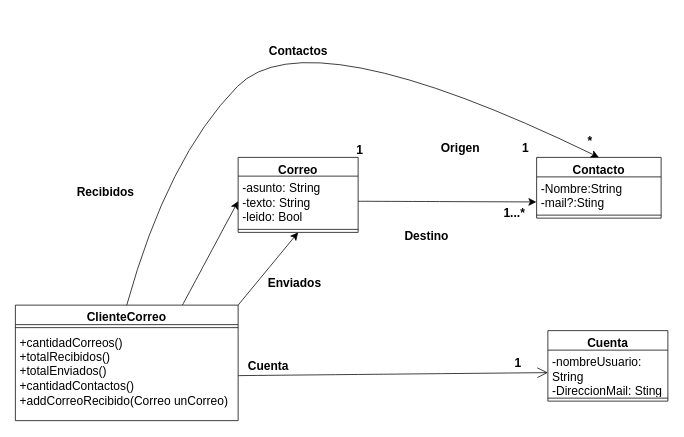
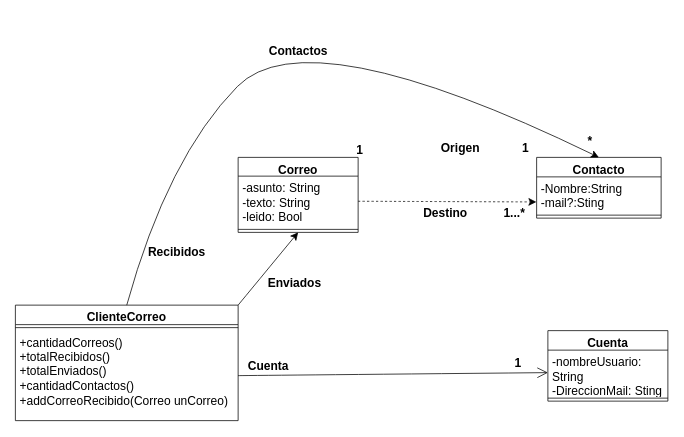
  <mxCell id="0" />
  <mxCell id="1" parent="0" />
  <mxCell id="2" value="Correo&lt;br&gt;" style="swimlane;fontStyle=1;align=center;verticalAlign=top;childLayout=stackLayout;horizontal=1;startSize=25;horizontalStack=0;resizeParent=1;resizeParentMax=0;resizeLast=0;collapsible=1;marginBottom=0;whiteSpace=wrap;html=1;fontSize=16;" vertex="1" parent="1"><mxGeometry x="317" y="209" width="160" height="100" as="geometry" /></mxCell>
  <mxCell id="3" value="-asunto: String&lt;br&gt;-texto: String&lt;br&gt;-leido: Bool" style="text;strokeColor=none;fillColor=none;align=left;verticalAlign=top;spacingLeft=4;spacingRight=4;overflow=hidden;rotatable=0;points=[[0,0.5],[1,0.5]];portConstraint=eastwest;whiteSpace=wrap;html=1;fontSize=16;" vertex="1" parent="2"><mxGeometry y="25" width="160" height="67" as="geometry" /></mxCell>
  <mxCell id="4" value="" style="line;strokeWidth=1;fillColor=none;align=left;verticalAlign=middle;spacingTop=-1;spacingLeft=3;spacingRight=3;rotatable=0;labelPosition=right;points=[];portConstraint=eastwest;strokeColor=inherit;fontSize=16;" vertex="1" parent="2"><mxGeometry y="92" width="160" height="8" as="geometry" /></mxCell>
  <mxCell id="5" value="Contacto" style="swimlane;fontStyle=1;align=center;verticalAlign=top;childLayout=stackLayout;horizontal=1;startSize=26;horizontalStack=0;resizeParent=1;resizeParentMax=0;resizeLast=0;collapsible=1;marginBottom=0;whiteSpace=wrap;html=1;fontSize=16;" vertex="1" parent="1"><mxGeometry x="715" y="209" width="166" height="81" as="geometry" /></mxCell>
  <mxCell id="6" value="-Nombre:String&lt;br&gt;-mail?:Sting" style="text;strokeColor=none;fillColor=none;align=left;verticalAlign=top;spacingLeft=4;spacingRight=4;overflow=hidden;rotatable=0;points=[[0,0.5],[1,0.5]];portConstraint=eastwest;whiteSpace=wrap;html=1;fontSize=16;" vertex="1" parent="5"><mxGeometry y="26" width="166" height="47" as="geometry" /></mxCell>
  <mxCell id="7" value="" style="line;strokeWidth=1;fillColor=none;align=left;verticalAlign=middle;spacingTop=-1;spacingLeft=3;spacingRight=3;rotatable=0;labelPosition=right;points=[];portConstraint=eastwest;strokeColor=inherit;fontSize=16;" vertex="1" parent="5"><mxGeometry y="73" width="166" height="8" as="geometry" /></mxCell>
  <mxCell id="8" value="Cuenta" style="swimlane;fontStyle=1;align=center;verticalAlign=top;childLayout=stackLayout;horizontal=1;startSize=26;horizontalStack=0;resizeParent=1;resizeParentMax=0;resizeLast=0;collapsible=1;marginBottom=0;whiteSpace=wrap;html=1;fontSize=16;" vertex="1" parent="1"><mxGeometry x="730" y="440" width="160" height="94" as="geometry" /></mxCell>
  <mxCell id="9" value="-nombreUsuario: String&lt;br&gt;-DireccionMail: Sting" style="text;strokeColor=none;fillColor=none;align=left;verticalAlign=top;spacingLeft=4;spacingRight=4;overflow=hidden;rotatable=0;points=[[0,0.5],[1,0.5]];portConstraint=eastwest;whiteSpace=wrap;html=1;fontSize=16;" vertex="1" parent="8"><mxGeometry y="26" width="160" height="60" as="geometry" /></mxCell>
  <mxCell id="10" value="" style="line;strokeWidth=1;fillColor=none;align=left;verticalAlign=middle;spacingTop=-1;spacingLeft=3;spacingRight=3;rotatable=0;labelPosition=right;points=[];portConstraint=eastwest;strokeColor=inherit;fontSize=16;" vertex="1" parent="8"><mxGeometry y="86" width="160" height="8" as="geometry" /></mxCell>
- <mxCell id="11" style="edgeStyle=none;curved=1;rounded=0;orthogonalLoop=1;jettySize=auto;html=1;exitX=0.75;exitY=0;exitDx=0;exitDy=0;entryX=0;entryY=0.5;entryDx=0;entryDy=0;fontSize=12;startSize=8;endSize=8;" edge="1" parent="1" source="13" target="3"><mxGeometry relative="1" as="geometry" /></mxCell>
  <mxCell id="12" style="edgeStyle=none;curved=1;rounded=0;orthogonalLoop=1;jettySize=auto;html=1;exitX=1;exitY=0;exitDx=0;exitDy=0;fontSize=12;startSize=8;endSize=8;entryX=0.5;entryY=1;entryDx=0;entryDy=0;" edge="1" parent="1" source="13" target="2"><mxGeometry relative="1" as="geometry"><mxPoint x="375" y="349" as="targetPoint" /></mxGeometry></mxCell>
  <mxCell id="13" value="ClienteCorreo" style="swimlane;fontStyle=1;align=center;verticalAlign=top;childLayout=stackLayout;horizontal=1;startSize=26;horizontalStack=0;resizeParent=1;resizeParentMax=0;resizeLast=0;collapsible=1;marginBottom=0;whiteSpace=wrap;html=1;fontSize=16;" vertex="1" parent="1"><mxGeometry x="20" y="406" width="297" height="154" as="geometry" /></mxCell>
  <mxCell id="14" value="" style="line;strokeWidth=1;fillColor=none;align=left;verticalAlign=middle;spacingTop=-1;spacingLeft=3;spacingRight=3;rotatable=0;labelPosition=right;points=[];portConstraint=eastwest;strokeColor=inherit;fontSize=16;" vertex="1" parent="13"><mxGeometry y="26" width="297" height="8" as="geometry" /></mxCell>
  <mxCell id="15" value="+cantidadCorreos()&lt;br&gt;+totalRecibidos()&lt;br&gt;+totalEnviados()&lt;br&gt;+cantidadContactos()&lt;br&gt;+addCorreoRecibido(Correo unCorreo)" style="text;strokeColor=none;fillColor=none;align=left;verticalAlign=top;spacingLeft=4;spacingRight=4;overflow=hidden;rotatable=0;points=[[0,0.5],[1,0.5]];portConstraint=eastwest;whiteSpace=wrap;html=1;fontSize=16;" vertex="1" parent="13"><mxGeometry y="34" width="297" height="120" as="geometry" /></mxCell>
  <mxCell id="16" value="" style="endArrow=open;endFill=1;endSize=12;html=1;rounded=0;fontSize=12;curved=1;exitX=1;exitY=0.5;exitDx=0;exitDy=0;entryX=0;entryY=0.5;entryDx=0;entryDy=0;" edge="1" parent="1" source="15" target="9"><mxGeometry width="160" relative="1" as="geometry"><mxPoint x="355" y="445" as="sourcePoint" /><mxPoint x="515" y="445" as="targetPoint" /></mxGeometry></mxCell>
  <mxCell id="17" value="Cuenta" style="text;align=center;fontStyle=1;verticalAlign=middle;spacingLeft=3;spacingRight=3;strokeColor=none;rotatable=0;points=[[0,0.5],[1,0.5]];portConstraint=eastwest;html=1;fontSize=16;" vertex="1" parent="1"><mxGeometry x="317" y="474" width="80" height="26" as="geometry" /></mxCell>
  <mxCell id="18" value="1" style="text;align=center;fontStyle=1;verticalAlign=middle;spacingLeft=3;spacingRight=3;strokeColor=none;rotatable=0;points=[[0,0.5],[1,0.5]];portConstraint=eastwest;html=1;fontSize=16;" vertex="1" parent="1"><mxGeometry x="650" y="470" width="80" height="26" as="geometry" /></mxCell>
- <mxCell id="19" value="Recibidos" style="text;align=center;fontStyle=1;verticalAlign=middle;spacingLeft=3;spacingRight=3;strokeColor=none;rotatable=0;points=[[0,0.5],[1,0.5]];portConstraint=eastwest;html=1;fontSize=16;" vertex="1" parent="1"><mxGeometry x="100" y="242" width="80" height="26" as="geometry" /></mxCell>
+ <mxCell id="19" value="Recibidos" style="text;align=center;fontStyle=1;verticalAlign=middle;spacingLeft=3;spacingRight=3;strokeColor=none;rotatable=0;points=[[0,0.5],[1,0.5]];portConstraint=eastwest;html=1;fontSize=16;" vertex="1" parent="1"><mxGeometry x="195" y="322" width="80" height="26" as="geometry" /></mxCell>
  <mxCell id="20" value="Enviados" style="text;align=center;fontStyle=1;verticalAlign=middle;spacingLeft=3;spacingRight=3;strokeColor=none;rotatable=0;points=[[0,0.5],[1,0.5]];portConstraint=eastwest;html=1;fontSize=16;" vertex="1" parent="1"><mxGeometry x="352" y="363" width="80" height="26" as="geometry" /></mxCell>
  <mxCell id="21" value="Origen" style="text;align=center;fontStyle=1;verticalAlign=middle;spacingLeft=3;spacingRight=3;strokeColor=none;rotatable=0;points=[[0,0.5],[1,0.5]];portConstraint=eastwest;html=1;fontSize=16;" vertex="1" parent="1"><mxGeometry x="573" y="183" width="80" height="26" as="geometry" /></mxCell>
  <mxCell id="22" value="1" style="text;align=center;fontStyle=1;verticalAlign=middle;spacingLeft=3;spacingRight=3;strokeColor=none;rotatable=0;points=[[0,0.5],[1,0.5]];portConstraint=eastwest;html=1;fontSize=16;" vertex="1" parent="1"><mxGeometry x="439" y="186" width="80" height="26" as="geometry" /></mxCell>
  <mxCell id="23" value="1" style="text;align=center;fontStyle=1;verticalAlign=middle;spacingLeft=3;spacingRight=3;strokeColor=none;rotatable=0;points=[[0,0.5],[1,0.5]];portConstraint=eastwest;html=1;fontSize=16;" vertex="1" parent="1"><mxGeometry x="660" y="183" width="80" height="26" as="geometry" /></mxCell>
- <mxCell id="24" style="edgeStyle=none;curved=1;rounded=0;orthogonalLoop=1;jettySize=auto;html=1;exitX=1;exitY=0.5;exitDx=0;exitDy=0;entryX=-0.002;entryY=0.711;entryDx=0;entryDy=0;entryPerimeter=0;fontSize=12;startSize=8;endSize=8;" edge="1" parent="1" source="3" target="6"><mxGeometry relative="1" as="geometry" /></mxCell>
- <mxCell id="25" value="Destino" style="text;align=center;fontStyle=1;verticalAlign=middle;spacingLeft=3;spacingRight=3;strokeColor=none;rotatable=0;points=[[0,0.5],[1,0.5]];portConstraint=eastwest;html=1;fontSize=16;" vertex="1" parent="1"><mxGeometry x="528" y="300" width="80" height="26" as="geometry" /></mxCell>
+ <mxCell id="24" style="edgeStyle=none;curved=1;rounded=0;orthogonalLoop=1;jettySize=auto;html=1;exitX=1;exitY=0.5;exitDx=0;exitDy=0;entryX=-0.002;entryY=0.711;entryDx=0;entryDy=0;entryPerimeter=0;fontSize=12;startSize=8;endSize=8;dashed=1;" edge="1" parent="1" source="3" target="6"><mxGeometry relative="1" as="geometry" /></mxCell>
+ <mxCell id="25" value="Destino" style="text;align=center;fontStyle=1;verticalAlign=middle;spacingLeft=3;spacingRight=3;strokeColor=none;rotatable=0;points=[[0,0.5],[1,0.5]];portConstraint=eastwest;html=1;fontSize=16;" vertex="1" parent="1"><mxGeometry x="553" y="270" width="80" height="26" as="geometry" /></mxCell>
  <mxCell id="26" value="1...*" style="text;align=center;fontStyle=1;verticalAlign=middle;spacingLeft=3;spacingRight=3;strokeColor=none;rotatable=0;points=[[0,0.5],[1,0.5]];portConstraint=eastwest;html=1;fontSize=16;" vertex="1" parent="1"><mxGeometry x="645" y="270" width="80" height="26" as="geometry" /></mxCell>
  <mxCell id="27" value="" style="curved=1;endArrow=classic;html=1;rounded=0;fontSize=12;startSize=8;endSize=8;entryX=0.5;entryY=0;entryDx=0;entryDy=0;exitX=0.5;exitY=0;exitDx=0;exitDy=0;" edge="1" parent="1" source="13" target="5"><mxGeometry width="50" height="50" relative="1" as="geometry"><mxPoint x="175" y="209" as="sourcePoint" /><mxPoint x="563" y="48" as="targetPoint" /><Array as="points"><mxPoint x="223" y="209" /><mxPoint x="409" y="20" /></Array></mxGeometry></mxCell>
  <mxCell id="28" value="Contactos&lt;br&gt;" style="text;align=center;fontStyle=1;verticalAlign=middle;spacingLeft=3;spacingRight=3;strokeColor=none;rotatable=0;points=[[0,0.5],[1,0.5]];portConstraint=eastwest;html=1;fontSize=16;" vertex="1" parent="1"><mxGeometry x="357" y="54" width="80" height="26" as="geometry" /></mxCell>
  <mxCell id="29" value="*" style="text;align=center;fontStyle=1;verticalAlign=middle;spacingLeft=3;spacingRight=3;strokeColor=none;rotatable=0;points=[[0,0.5],[1,0.5]];portConstraint=eastwest;html=1;fontSize=16;" vertex="1" parent="1"><mxGeometry x="746" y="174" width="80" height="26" as="geometry" /></mxCell>
